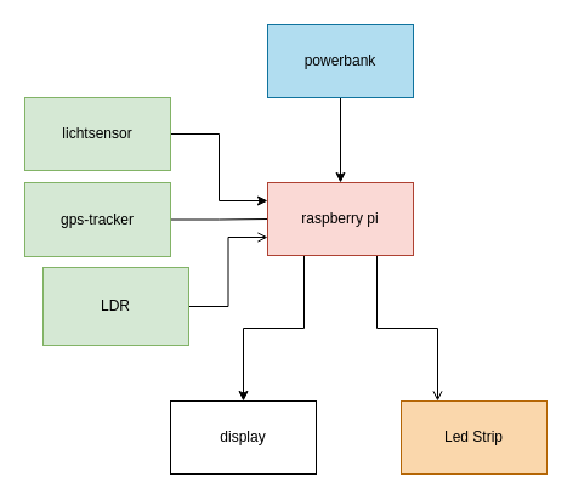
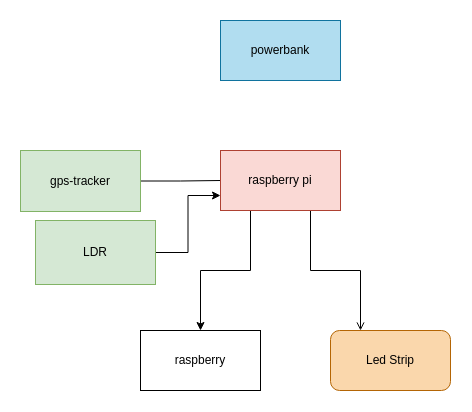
  <mxCell id="0" />
  <mxCell id="1" parent="0" />
- <mxCell id="2" style="edgeStyle=orthogonalEdgeStyle;rounded=0;orthogonalLoop=1;jettySize=auto;html=1;entryX=0;entryY=0.25;entryDx=0;entryDy=0;" parent="1" source="3" target="10" edge="1"><mxGeometry relative="1" as="geometry" /></mxCell>
- <mxCell id="3" value="&lt;div&gt;lichtsensor&lt;/div&gt;" style="rounded=0;whiteSpace=wrap;html=1;fillColor=#d5e8d4;strokeColor=#82b366;" parent="1" vertex="1"><mxGeometry x="20" y="80" width="120" height="60" as="geometry" /></mxCell>
  <mxCell id="4" style="edgeStyle=orthogonalEdgeStyle;rounded=0;orthogonalLoop=1;jettySize=auto;html=1;entryX=0;entryY=0.5;entryDx=0;entryDy=0;endArrow=none;" parent="1" source="5" target="10" edge="1"><mxGeometry relative="1" as="geometry" /></mxCell>
  <mxCell id="5" value="&lt;div&gt;gps-tracker&lt;/div&gt;" style="rounded=0;whiteSpace=wrap;html=1;fillColor=#d5e8d4;strokeColor=#82b366;" parent="1" vertex="1"><mxGeometry x="20" y="150" width="120" height="61" as="geometry" /></mxCell>
- <mxCell id="6" style="edgeStyle=orthogonalEdgeStyle;rounded=0;orthogonalLoop=1;jettySize=auto;html=1;entryX=0;entryY=0.75;entryDx=0;entryDy=0;endArrow=open;" parent="1" source="7" target="10" edge="1"><mxGeometry relative="1" as="geometry"><mxPoint x="210" y="210" as="targetPoint" /></mxGeometry></mxCell>
+ <mxCell id="6" style="edgeStyle=orthogonalEdgeStyle;rounded=0;orthogonalLoop=1;jettySize=auto;html=1;entryX=0;entryY=0.75;entryDx=0;entryDy=0;" parent="1" source="7" target="10" edge="1"><mxGeometry relative="1" as="geometry"><mxPoint x="210" y="210" as="targetPoint" /></mxGeometry></mxCell>
  <mxCell id="7" value="LDR" style="rounded=0;whiteSpace=wrap;html=1;fillColor=#d5e8d4;strokeColor=#82b366;" parent="1" vertex="1"><mxGeometry x="35" y="220" width="120" height="64" as="geometry" /></mxCell>
  <mxCell id="8" style="edgeStyle=orthogonalEdgeStyle;rounded=0;orthogonalLoop=1;jettySize=auto;html=1;exitX=0.25;exitY=1;exitDx=0;exitDy=0;entryX=0.5;entryY=0;entryDx=0;entryDy=0;" parent="1" source="10" target="13" edge="1"><mxGeometry relative="1" as="geometry" /></mxCell>
  <mxCell id="9" style="edgeStyle=orthogonalEdgeStyle;rounded=0;orthogonalLoop=1;jettySize=auto;html=1;exitX=0.75;exitY=1;exitDx=0;exitDy=0;entryX=0.25;entryY=0;entryDx=0;entryDy=0;endArrow=open;" parent="1" source="10" target="14" edge="1"><mxGeometry relative="1" as="geometry" /></mxCell>
  <mxCell id="10" value="raspberry pi" style="rounded=0;whiteSpace=wrap;html=1;fillColor=#fad9d5;strokeColor=#ae4132;" parent="1" vertex="1"><mxGeometry x="220" y="150" width="120" height="60" as="geometry" /></mxCell>
- <mxCell id="11" style="edgeStyle=orthogonalEdgeStyle;rounded=0;orthogonalLoop=1;jettySize=auto;html=1;entryX=0.5;entryY=0;entryDx=0;entryDy=0;" parent="1" source="12" target="10" edge="1"><mxGeometry relative="1" as="geometry" /></mxCell>
  <mxCell id="12" value="powerbank" style="rounded=0;whiteSpace=wrap;html=1;fillColor=#b1ddf0;strokeColor=#10739e;" parent="1" vertex="1"><mxGeometry x="220" y="20" width="120" height="60" as="geometry" /></mxCell>
- <mxCell id="13" value="display" style="rounded=0;whiteSpace=wrap;html=1;" parent="1" vertex="1"><mxGeometry x="140" y="330" width="120" height="60" as="geometry" /></mxCell>
- <mxCell id="14" value="Led Strip" style="rounded=0;whiteSpace=wrap;html=1;fillColor=#fad7ac;strokeColor=#b46504;" parent="1" vertex="1"><mxGeometry x="330" y="330" width="120" height="60" as="geometry" /></mxCell>
+ <mxCell id="13" value="raspberry" style="rounded=0;whiteSpace=wrap;html=1;" parent="1" vertex="1"><mxGeometry x="140" y="330" width="120" height="60" as="geometry" /></mxCell>
+ <mxCell id="14" value="Led Strip" style="whiteSpace=wrap;html=1;fillColor=#fad7ac;strokeColor=#b46504;rounded=1;" parent="1" vertex="1"><mxGeometry x="330" y="330" width="120" height="60" as="geometry" /></mxCell>
